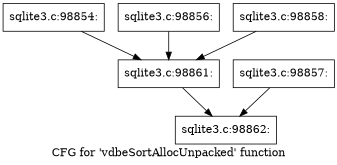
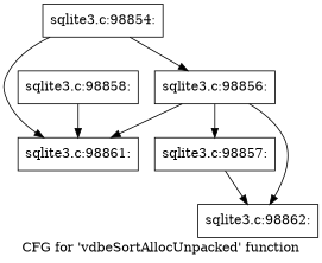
  digraph {
    fontname="DejaVu Serif"
    label="CFG for 'vdbeSortAllocUnpacked' function"
    node [fontname="DejaVu Serif" shape=record]
    edge [fontname="DejaVu Serif"]
    n1 [label="{sqlite3.c:98854:}"]
    n2 [label="{sqlite3.c:98856:}"]
    n3 [label="{sqlite3.c:98861:}"]
    n4 [label="{sqlite3.c:98857:}"]
    n5 [label="{sqlite3.c:98862:}"]
    n6 [label="{sqlite3.c:98858:}"]
+   n1 -> n2
    n1 -> n3
    n2 -> n3
-   n3 -> n5
+   n2 -> n4
+   n2 -> n5
    n4 -> n5
    n6 -> n3
  }
